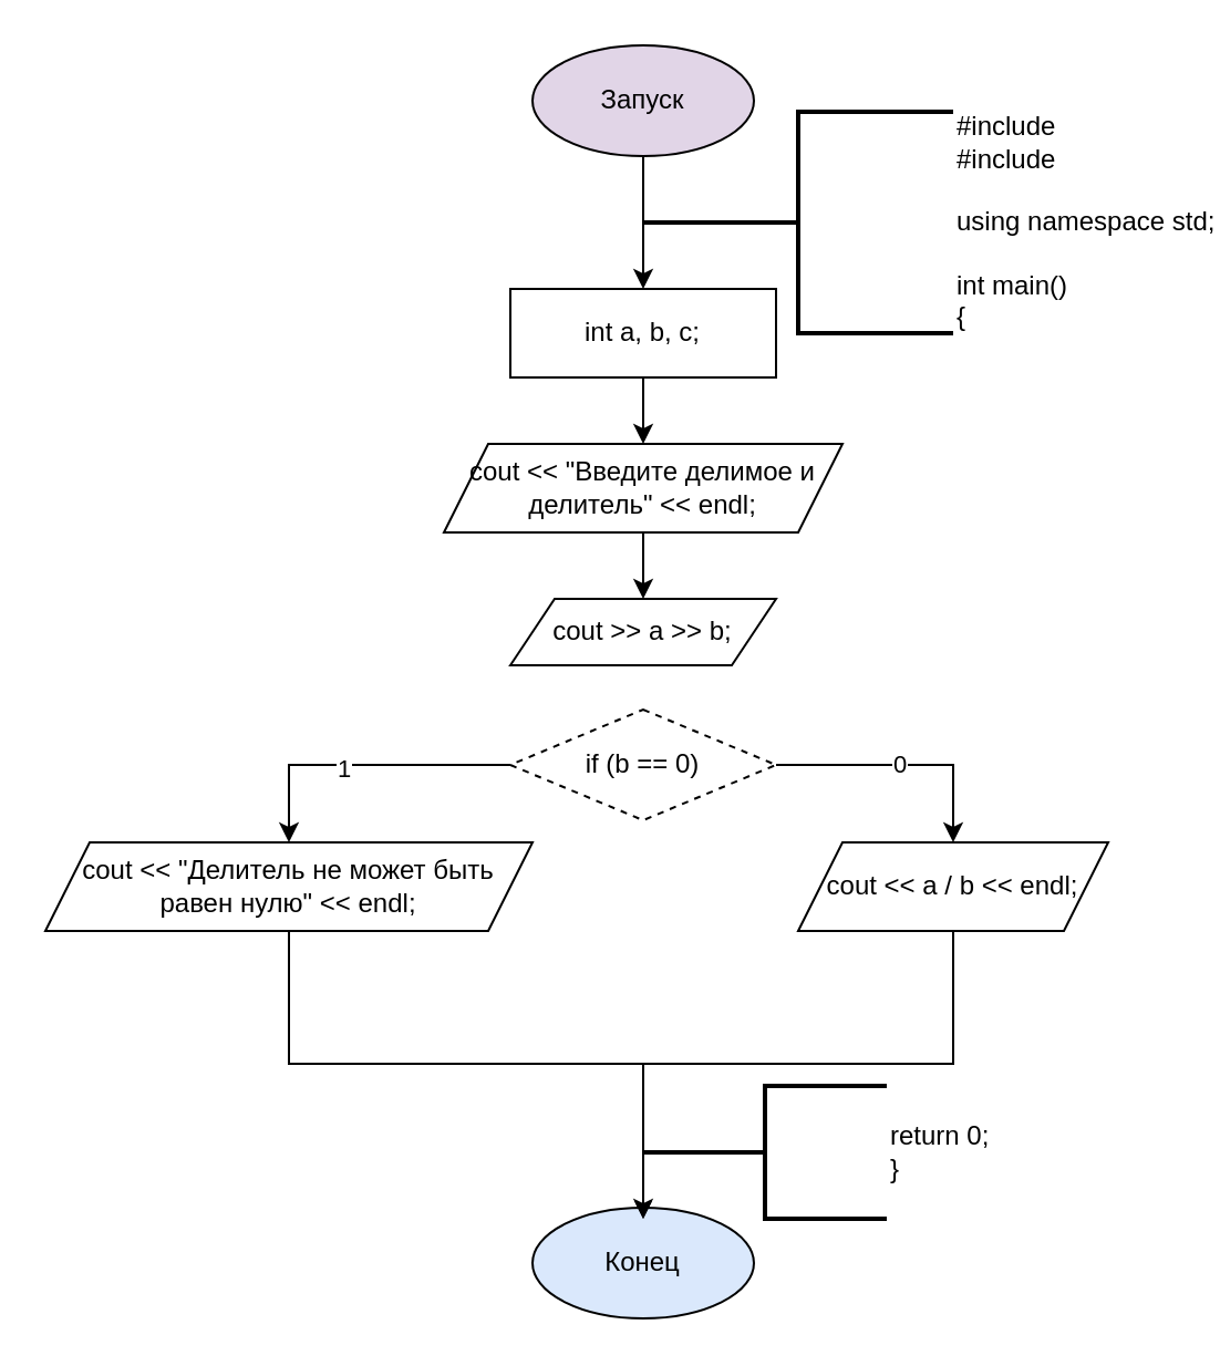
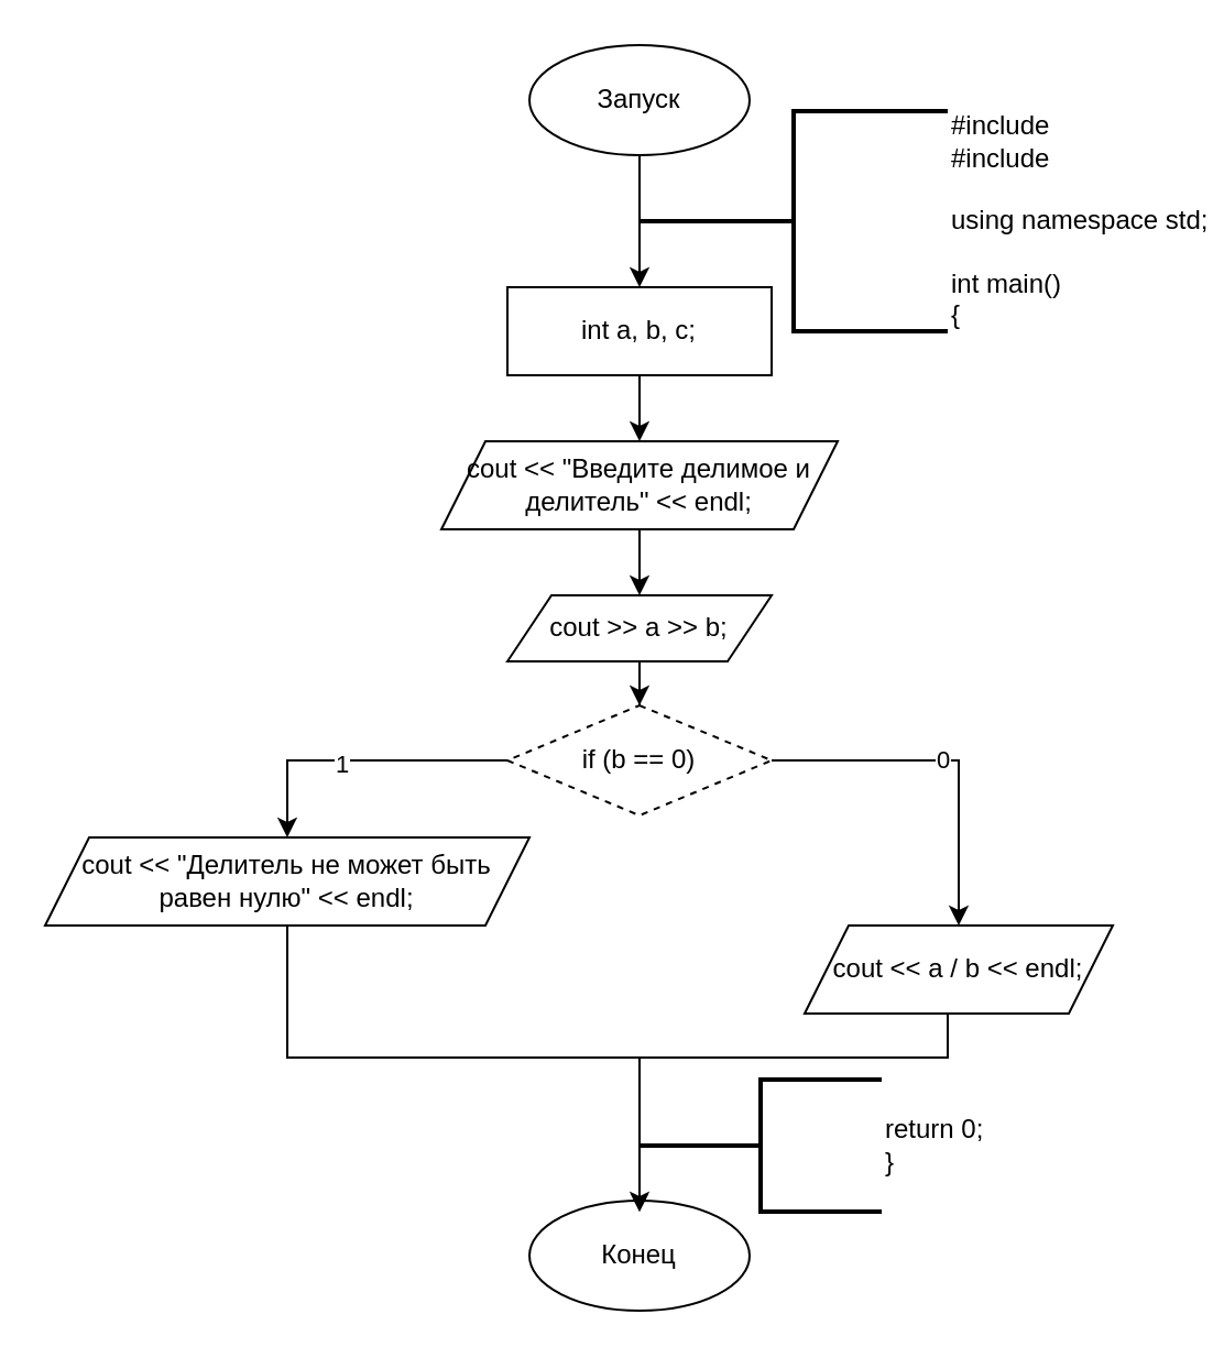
  <mxCell id="0" />
  <mxCell id="1" parent="0" />
  <mxCell id="2" value="" style="edgeStyle=orthogonalEdgeStyle;rounded=0;orthogonalLoop=1;jettySize=auto;html=1;" edge="1" parent="1" source="3" target="6"><mxGeometry relative="1" as="geometry" /></mxCell>
- <mxCell id="3" value="Запуск" style="ellipse;whiteSpace=wrap;html=1;fillColor=#e1d5e7;" vertex="1" parent="1"><mxGeometry x="240" y="20" width="100" height="50" as="geometry" /></mxCell>
- <mxCell id="4" value="Конец" style="ellipse;whiteSpace=wrap;html=1;fillColor=#dae8fc;" vertex="1" parent="1"><mxGeometry x="240" y="545" width="100" height="50" as="geometry" /></mxCell>
+ <mxCell id="3" value="Запуск" style="ellipse;whiteSpace=wrap;html=1;" vertex="1" parent="1"><mxGeometry x="240" y="20" width="100" height="50" as="geometry" /></mxCell>
+ <mxCell id="4" value="Конец" style="ellipse;whiteSpace=wrap;html=1;" vertex="1" parent="1"><mxGeometry x="240" y="545" width="100" height="50" as="geometry" /></mxCell>
  <mxCell id="5" value="" style="edgeStyle=orthogonalEdgeStyle;rounded=0;orthogonalLoop=1;jettySize=auto;html=1;" edge="1" parent="1" source="6" target="9"><mxGeometry relative="1" as="geometry" /></mxCell>
  <mxCell id="6" value="int a, b, c;" style="whiteSpace=wrap;html=1;" vertex="1" parent="1"><mxGeometry x="230" y="130" width="120" height="40" as="geometry" /></mxCell>
  <mxCell id="7" value="#include &lt;br&gt;#include &lt;br&gt;&lt;br&gt;using namespace std;&lt;br&gt;&lt;br&gt;int main()&lt;br&gt;{" style="strokeWidth=2;html=1;shape=mxgraph.flowchart.annotation_2;align=left;labelPosition=right;pointerEvents=1;" vertex="1" parent="1"><mxGeometry x="290" y="50" width="140" height="100" as="geometry" /></mxCell>
  <mxCell id="8" value="" style="edgeStyle=orthogonalEdgeStyle;rounded=0;orthogonalLoop=1;jettySize=auto;html=1;" edge="1" parent="1" source="9" target="11"><mxGeometry relative="1" as="geometry" /></mxCell>
  <mxCell id="9" value="cout &lt;&lt; &quot;Введите делимое и делитель&quot; &lt;&lt; endl;" style="shape=parallelogram;perimeter=parallelogramPerimeter;whiteSpace=wrap;html=1;fixedSize=1;" vertex="1" parent="1"><mxGeometry x="200" y="200" width="180" height="40" as="geometry" /></mxCell>
+ <mxCell id="10" value="" style="edgeStyle=orthogonalEdgeStyle;rounded=0;orthogonalLoop=1;jettySize=auto;html=1;" edge="1" parent="1" source="11" target="16"><mxGeometry relative="1" as="geometry" /></mxCell>
  <mxCell id="11" value="cout &gt;&gt; a &gt;&gt; b;" style="shape=parallelogram;perimeter=parallelogramPerimeter;whiteSpace=wrap;html=1;fixedSize=1;" vertex="1" parent="1"><mxGeometry x="230" y="270" width="120" height="30" as="geometry" /></mxCell>
  <mxCell id="12" value="" style="edgeStyle=orthogonalEdgeStyle;rounded=0;orthogonalLoop=1;jettySize=auto;html=1;" edge="1" parent="1" source="16" target="18"><mxGeometry relative="1" as="geometry"><Array as="points"><mxPoint x="130" y="345" /></Array></mxGeometry></mxCell>
  <mxCell id="13" value="1" style="edgeLabel;html=1;align=center;verticalAlign=middle;resizable=0;points=[];" vertex="1" connectable="0" parent="12"><mxGeometry x="0.126" y="1" relative="1" as="geometry"><mxPoint as="offset" /></mxGeometry></mxCell>
  <mxCell id="14" value="" style="edgeStyle=orthogonalEdgeStyle;rounded=0;orthogonalLoop=1;jettySize=auto;html=1;" edge="1" parent="1" source="16" target="20"><mxGeometry relative="1" as="geometry" /></mxCell>
  <mxCell id="15" value="0" style="edgeLabel;html=1;align=center;verticalAlign=middle;resizable=0;points=[];" vertex="1" connectable="0" parent="14"><mxGeometry x="-0.043" y="1" relative="1" as="geometry"><mxPoint as="offset" /></mxGeometry></mxCell>
  <mxCell id="16" value="if (b == 0)" style="rhombus;whiteSpace=wrap;html=1;dashed=1;" vertex="1" parent="1"><mxGeometry x="230" y="320" width="120" height="50" as="geometry" /></mxCell>
  <mxCell id="17" style="edgeStyle=orthogonalEdgeStyle;rounded=0;orthogonalLoop=1;jettySize=auto;html=1;" edge="1" parent="1" source="18"><mxGeometry relative="1" as="geometry"><mxPoint x="290" y="550" as="targetPoint" /><Array as="points"><mxPoint x="130" y="480" /><mxPoint x="290" y="480" /></Array></mxGeometry></mxCell>
  <mxCell id="18" value="cout &lt;&lt; &quot;Делитель не может быть равен нулю&quot; &lt;&lt; endl;" style="shape=parallelogram;perimeter=parallelogramPerimeter;whiteSpace=wrap;html=1;fixedSize=1;" vertex="1" parent="1"><mxGeometry x="20" y="380" width="220" height="40" as="geometry" /></mxCell>
  <mxCell id="19" style="edgeStyle=orthogonalEdgeStyle;rounded=0;orthogonalLoop=1;jettySize=auto;html=1;entryX=0.5;entryY=0.1;entryDx=0;entryDy=0;entryPerimeter=0;endArrow=open;" edge="1" parent="1" source="20" target="4"><mxGeometry relative="1" as="geometry"><mxPoint x="290" y="540" as="targetPoint" /><Array as="points"><mxPoint x="430" y="480" /><mxPoint x="290" y="480" /></Array></mxGeometry></mxCell>
- <mxCell id="20" value="cout &lt;&lt; a / b &lt;&lt; endl;" style="shape=parallelogram;perimeter=parallelogramPerimeter;whiteSpace=wrap;html=1;fixedSize=1;" vertex="1" parent="1"><mxGeometry x="360" y="380" width="140" height="40" as="geometry" /></mxCell>
+ <mxCell id="20" value="cout &lt;&lt; a / b &lt;&lt; endl;" style="shape=parallelogram;perimeter=parallelogramPerimeter;whiteSpace=wrap;html=1;fixedSize=1;" vertex="1" parent="1"><mxGeometry x="365" y="420" width="140" height="40" as="geometry" /></mxCell>
  <mxCell id="21" value="return 0;&#10;}" style="strokeWidth=2;html=1;shape=mxgraph.flowchart.annotation_2;align=left;labelPosition=right;pointerEvents=1;" vertex="1" parent="1"><mxGeometry x="290" y="490" width="110" height="60" as="geometry" /></mxCell>
